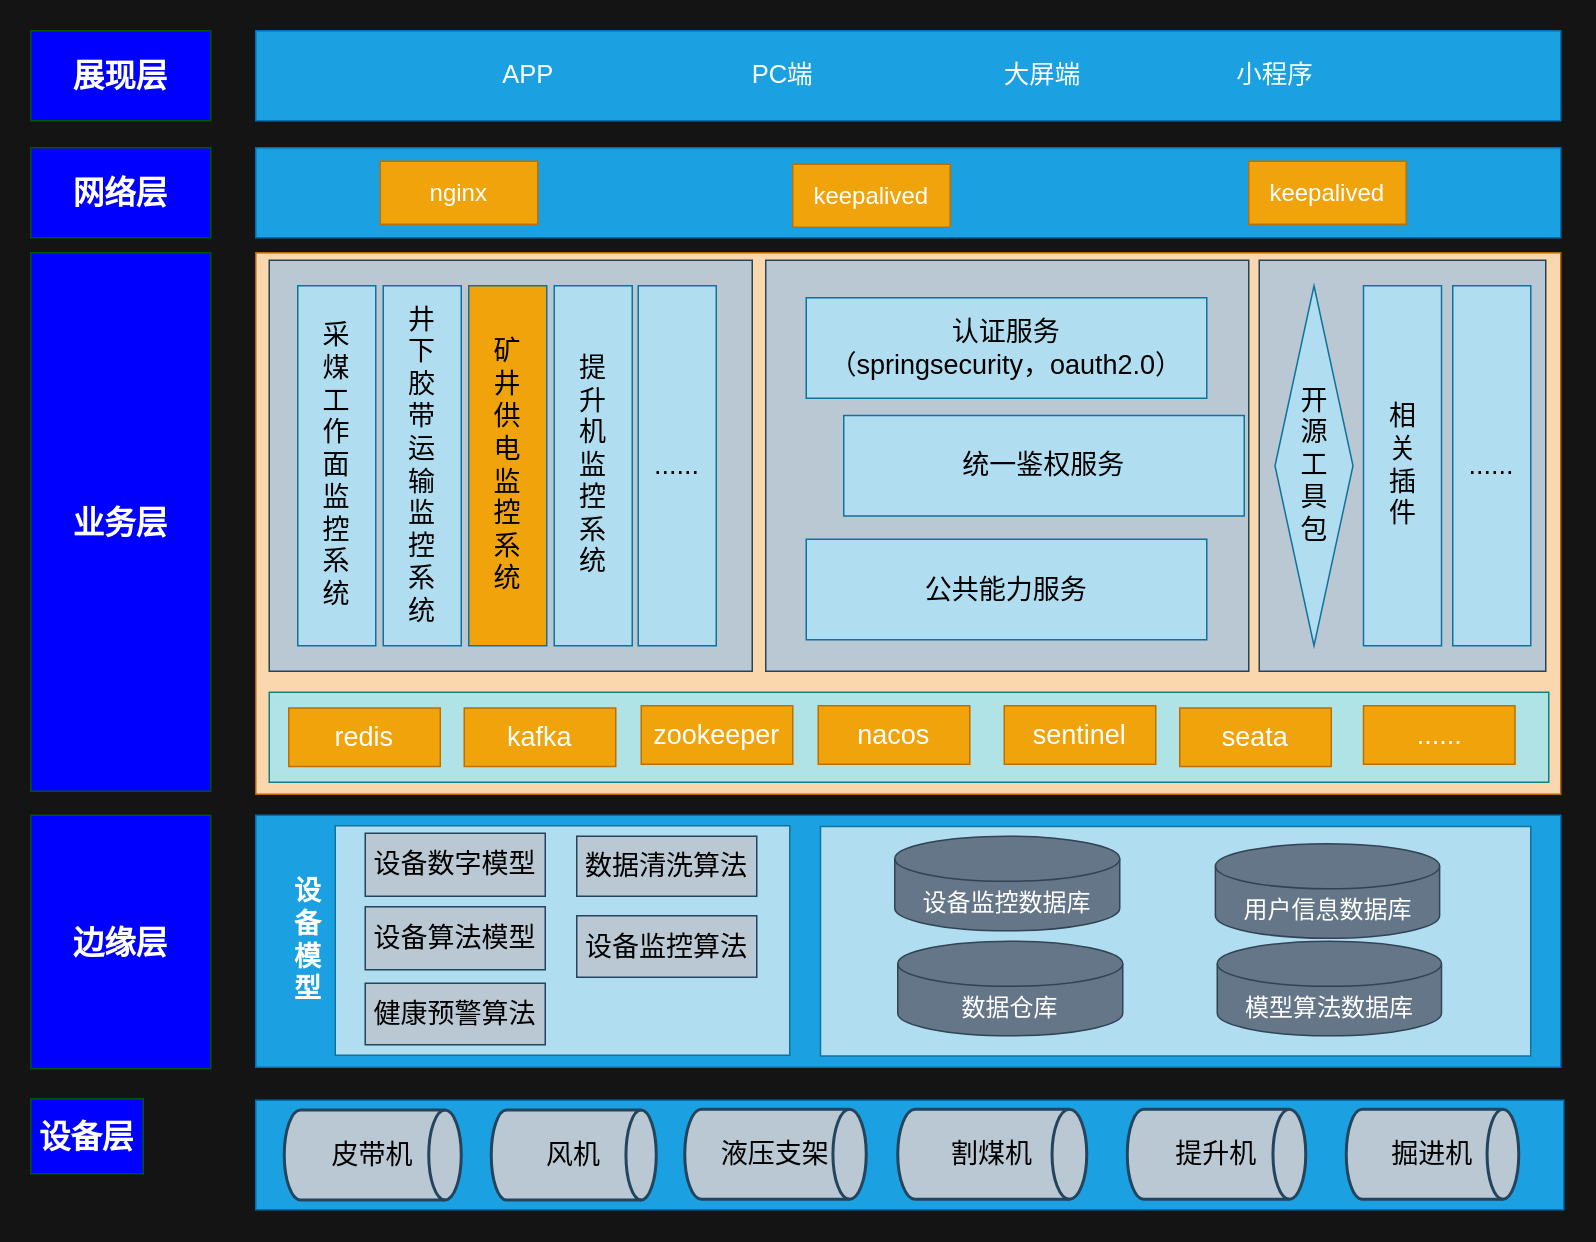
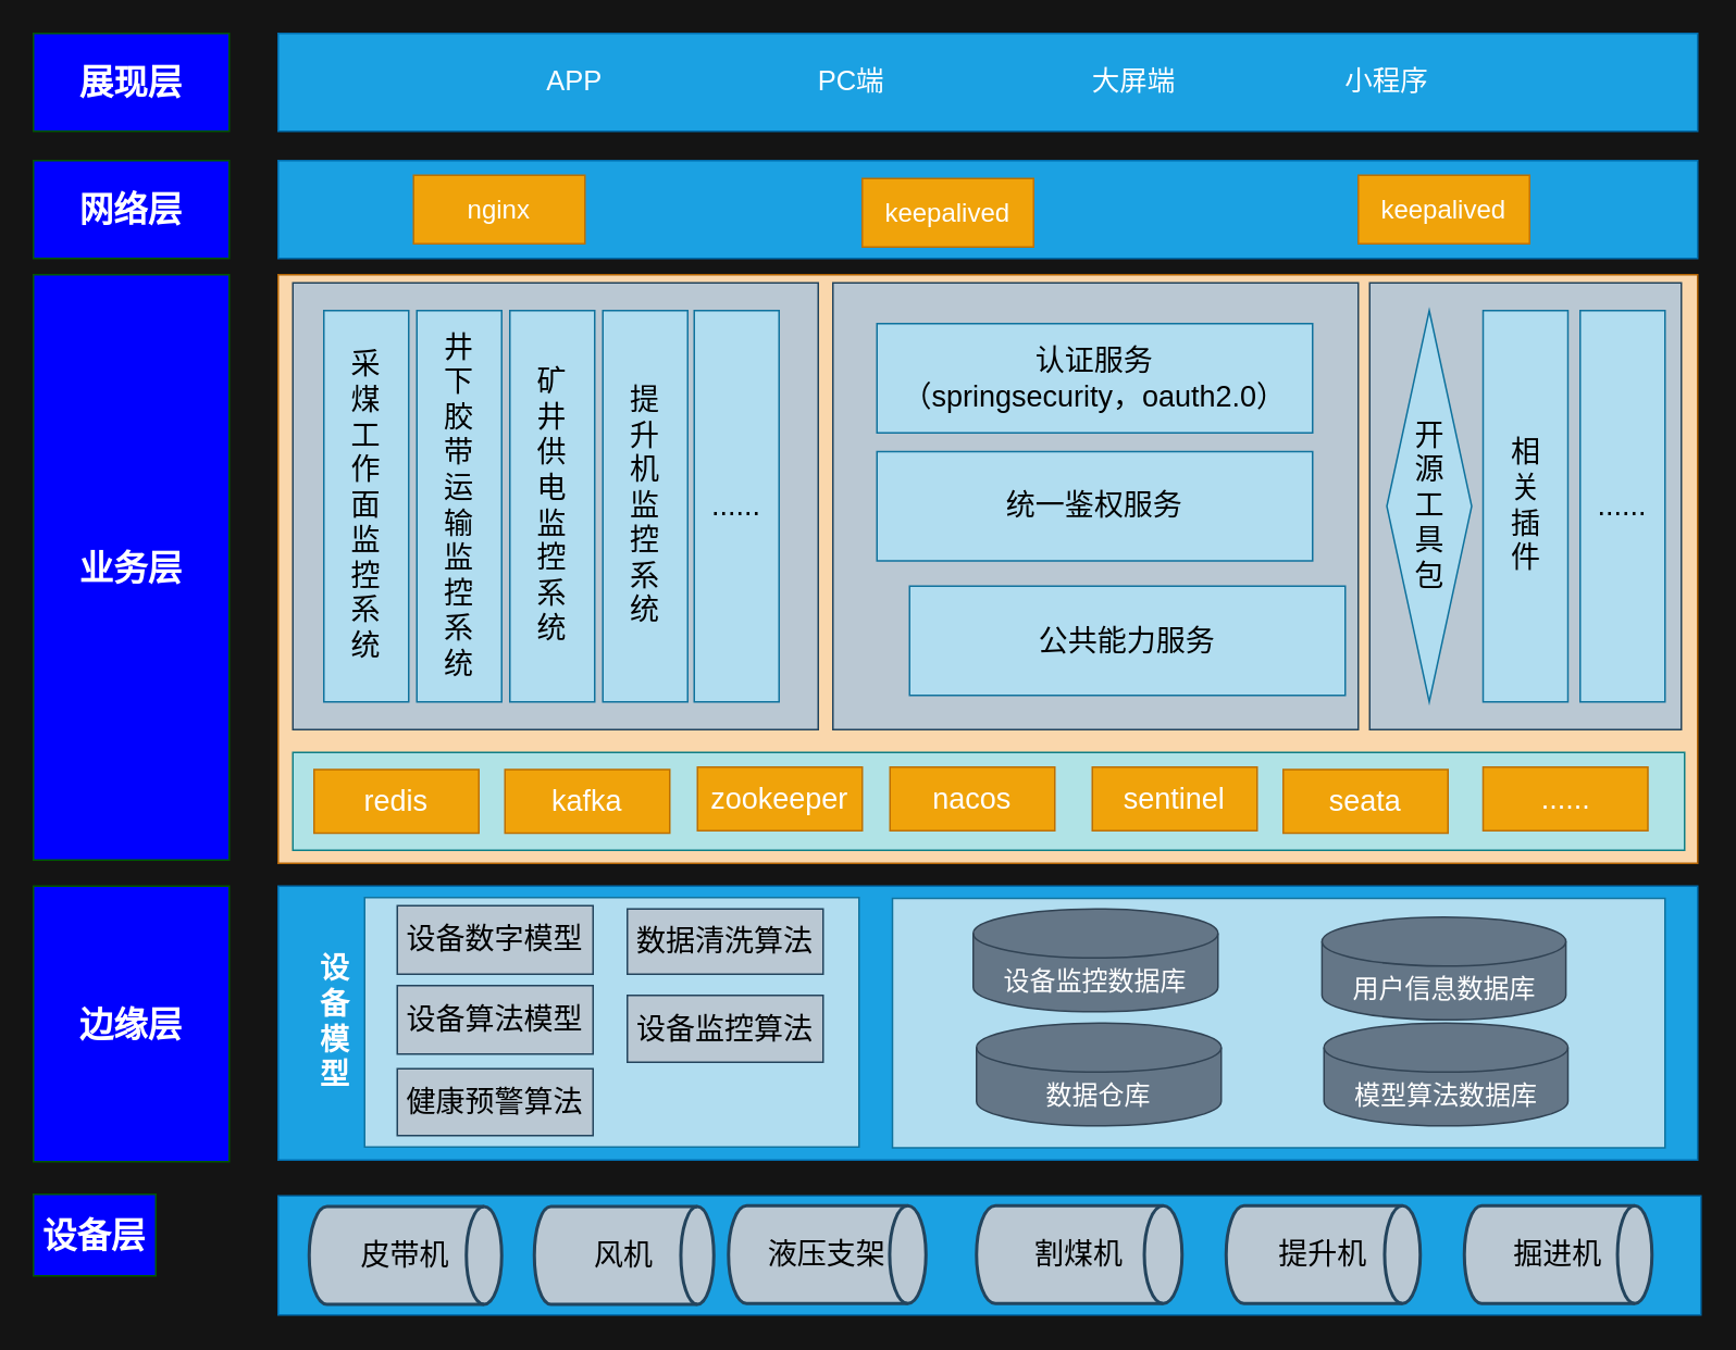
  <mxCell id="0" />
  <mxCell id="1" parent="0" />
  <mxCell id="2" value="&lt;font style=&quot;font-size: 18px&quot;&gt;&lt;b&gt;设&lt;br&gt;备&lt;br&gt;模&lt;br&gt;型&lt;/b&gt;&lt;/font&gt;" style="rounded=0;whiteSpace=wrap;html=1;fillColor=#1ba1e2;strokeColor=#006EAF;fontColor=#ffffff;spacingRight=800;" vertex="1" parent="1"><mxGeometry x="170" y="543" width="870" height="168" as="geometry" /></mxCell>
  <mxCell id="3" value="" style="rounded=0;whiteSpace=wrap;html=1;fillColor=#b1ddf0;strokeColor=#10739e;" vertex="1" parent="1"><mxGeometry x="546.5" y="550.5" width="473.5" height="153" as="geometry" /></mxCell>
  <mxCell id="4" value="" style="rounded=0;whiteSpace=wrap;html=1;fillColor=#b1ddf0;strokeColor=#10739e;" vertex="1" parent="1"><mxGeometry x="223" y="550" width="303" height="153" as="geometry" /></mxCell>
  <mxCell id="5" value="" style="rounded=0;whiteSpace=wrap;html=1;fillColor=#fad7ac;strokeColor=#b46504;" vertex="1" parent="1"><mxGeometry x="170" y="168" width="870" height="361" as="geometry" /></mxCell>
  <mxCell id="6" value="" style="rounded=0;whiteSpace=wrap;html=1;fillColor=#bac8d3;strokeColor=#23445d;" vertex="1" parent="1"><mxGeometry x="179" y="173" width="322" height="274" as="geometry" /></mxCell>
  <mxCell id="7" value="&lt;span style=&quot;font-size: 17px&quot;&gt;APP&amp;nbsp; &amp;nbsp; &amp;nbsp; &amp;nbsp; &amp;nbsp; &amp;nbsp; &amp;nbsp; &amp;nbsp; &amp;nbsp; &amp;nbsp; &amp;nbsp; &amp;nbsp; &amp;nbsp; &amp;nbsp; PC端&amp;nbsp; &amp;nbsp; &amp;nbsp; &amp;nbsp; &amp;nbsp; &amp;nbsp; &amp;nbsp; &amp;nbsp; &amp;nbsp; &amp;nbsp; &amp;nbsp; &amp;nbsp; &amp;nbsp; &amp;nbsp;大屏端&amp;nbsp; &amp;nbsp; &amp;nbsp; &amp;nbsp; &amp;nbsp; &amp;nbsp; &amp;nbsp; &amp;nbsp; &amp;nbsp; &amp;nbsp; &amp;nbsp; 小程序&lt;/span&gt;" style="rounded=0;whiteSpace=wrap;html=1;fillColor=#1ba1e2;strokeColor=#006EAF;fontColor=#ffffff;" vertex="1" parent="1"><mxGeometry x="170" y="20" width="870" height="60" as="geometry" /></mxCell>
  <mxCell id="8" value="&lt;font style=&quot;font-size: 21px&quot;&gt;&lt;b&gt;展现层&lt;/b&gt;&lt;/font&gt;" style="rounded=0;whiteSpace=wrap;html=1;strokeColor=#005700;fontColor=#ffffff;fillColor=#0000FF;" vertex="1" parent="1"><mxGeometry x="20" y="20" width="120" height="60" as="geometry" /></mxCell>
  <mxCell id="9" value="" style="rounded=0;whiteSpace=wrap;html=1;fillColor=#1ba1e2;strokeColor=#006EAF;fontColor=#ffffff;" vertex="1" parent="1"><mxGeometry x="170" y="98" width="870" height="60" as="geometry" /></mxCell>
  <mxCell id="10" value="&lt;font style=&quot;font-size: 16px&quot;&gt;nginx&lt;/font&gt;" style="rounded=0;whiteSpace=wrap;html=1;fillColor=#f0a30a;strokeColor=#BD7000;fontColor=#ffffff;" vertex="1" parent="1"><mxGeometry x="253" y="107" width="105" height="42" as="geometry" /></mxCell>
  <mxCell id="11" value="&lt;font style=&quot;font-size: 16px&quot;&gt;keepalived&lt;/font&gt;" style="rounded=0;whiteSpace=wrap;html=1;fillColor=#f0a30a;strokeColor=#BD7000;fontColor=#ffffff;" vertex="1" parent="1"><mxGeometry x="528" y="109" width="105" height="42" as="geometry" /></mxCell>
  <mxCell id="12" value="&lt;font style=&quot;font-size: 16px&quot;&gt;keepalived&lt;/font&gt;" style="rounded=0;whiteSpace=wrap;html=1;fillColor=#f0a30a;strokeColor=#BD7000;fontColor=#ffffff;" vertex="1" parent="1"><mxGeometry x="832" y="107" width="105" height="42" as="geometry" /></mxCell>
  <mxCell id="13" value="&lt;span style=&quot;font-size: 21px&quot;&gt;&lt;b&gt;网络层&lt;/b&gt;&lt;/span&gt;" style="rounded=0;whiteSpace=wrap;html=1;strokeColor=#005700;fontColor=#ffffff;fillColor=#0000FF;" vertex="1" parent="1"><mxGeometry x="20" y="98" width="120" height="60" as="geometry" /></mxCell>
  <mxCell id="14" value="&lt;font style=&quot;font-size: 18px&quot;&gt;采&lt;br&gt;煤&lt;br&gt;工&lt;br&gt;作&lt;br&gt;面&lt;br&gt;监&lt;br&gt;控&lt;br&gt;系&lt;br&gt;统&lt;/font&gt;" style="rounded=0;whiteSpace=wrap;html=1;fillColor=#b1ddf0;strokeColor=#10739e;" vertex="1" parent="1"><mxGeometry x="198" y="190" width="52" height="240" as="geometry" /></mxCell>
  <mxCell id="15" value="&lt;font style=&quot;font-size: 18px&quot;&gt;井&lt;br&gt;下&lt;br&gt;胶&lt;br&gt;带&lt;br&gt;运&lt;br&gt;输&lt;br&gt;监&lt;br&gt;控&lt;br&gt;系&lt;br&gt;统&lt;/font&gt;" style="rounded=0;whiteSpace=wrap;html=1;fillColor=#b1ddf0;strokeColor=#10739e;" vertex="1" parent="1"><mxGeometry x="255" y="190" width="52" height="240" as="geometry" /></mxCell>
- <mxCell id="16" value="&lt;span style=&quot;font-size: 18px&quot;&gt;矿&lt;br&gt;井&lt;br&gt;供&lt;br&gt;电&lt;br&gt;监&lt;br&gt;控&lt;br&gt;系&lt;br&gt;统&lt;/span&gt;" style="rounded=0;whiteSpace=wrap;html=1;fillColor=#f0a30a;strokeColor=#10739e;" vertex="1" parent="1"><mxGeometry x="312" y="190" width="52" height="240" as="geometry" /></mxCell>
+ <mxCell id="16" value="&lt;span style=&quot;font-size: 18px&quot;&gt;矿&lt;br&gt;井&lt;br&gt;供&lt;br&gt;电&lt;br&gt;监&lt;br&gt;控&lt;br&gt;系&lt;br&gt;统&lt;/span&gt;" style="rounded=0;whiteSpace=wrap;html=1;fillColor=#b1ddf0;strokeColor=#10739e;" vertex="1" parent="1"><mxGeometry x="312" y="190" width="52" height="240" as="geometry" /></mxCell>
  <mxCell id="17" value="&lt;span style=&quot;font-size: 18px&quot;&gt;提&lt;br&gt;升&lt;br&gt;机&lt;br&gt;监&lt;br&gt;控&lt;br&gt;系&lt;br&gt;统&lt;/span&gt;" style="rounded=0;whiteSpace=wrap;html=1;fillColor=#b1ddf0;strokeColor=#10739e;" vertex="1" parent="1"><mxGeometry x="369" y="190" width="52" height="240" as="geometry" /></mxCell>
  <mxCell id="18" value="&lt;span style=&quot;font-size: 18px&quot;&gt;......&lt;/span&gt;" style="rounded=0;whiteSpace=wrap;html=1;fillColor=#b1ddf0;strokeColor=#10739e;" vertex="1" parent="1"><mxGeometry x="425" y="190" width="52" height="240" as="geometry" /></mxCell>
  <mxCell id="19" value="" style="rounded=0;whiteSpace=wrap;html=1;fillColor=#bac8d3;strokeColor=#23445d;" vertex="1" parent="1"><mxGeometry x="510" y="173" width="322" height="274" as="geometry" /></mxCell>
  <mxCell id="20" value="&lt;font style=&quot;font-size: 18px&quot;&gt;认证服务&lt;br&gt;（springsecurity，oauth2.0）&lt;/font&gt;" style="rounded=0;whiteSpace=wrap;html=1;fillColor=#b1ddf0;strokeColor=#10739e;" vertex="1" parent="1"><mxGeometry x="537" y="198" width="267" height="67" as="geometry" /></mxCell>
- <mxCell id="21" value="&lt;span style=&quot;font-size: 18px&quot;&gt;统一鉴权服务&lt;/span&gt;" style="rounded=0;whiteSpace=wrap;html=1;fillColor=#b1ddf0;strokeColor=#10739e;" vertex="1" parent="1"><mxGeometry x="562" y="276.5" width="267" height="67" as="geometry" /></mxCell>
- <mxCell id="22" value="&lt;span style=&quot;font-size: 18px&quot;&gt;公共能力服务&lt;/span&gt;" style="rounded=0;whiteSpace=wrap;html=1;fillColor=#b1ddf0;strokeColor=#10739e;" vertex="1" parent="1"><mxGeometry x="537" y="359" width="267" height="67" as="geometry" /></mxCell>
+ <mxCell id="21" value="&lt;span style=&quot;font-size: 18px&quot;&gt;统一鉴权服务&lt;/span&gt;" style="rounded=0;whiteSpace=wrap;html=1;fillColor=#b1ddf0;strokeColor=#10739e;" vertex="1" parent="1"><mxGeometry x="537" y="276.5" width="267" height="67" as="geometry" /></mxCell>
+ <mxCell id="22" value="&lt;span style=&quot;font-size: 18px&quot;&gt;公共能力服务&lt;/span&gt;" style="rounded=0;whiteSpace=wrap;html=1;fillColor=#b1ddf0;strokeColor=#10739e;" vertex="1" parent="1"><mxGeometry x="557" y="359" width="267" height="67" as="geometry" /></mxCell>
  <mxCell id="23" value="" style="rounded=0;whiteSpace=wrap;html=1;fillColor=#bac8d3;strokeColor=#23445d;" vertex="1" parent="1"><mxGeometry x="839" y="173" width="191" height="274" as="geometry" /></mxCell>
  <mxCell id="24" value="&lt;span style=&quot;font-size: 18px&quot;&gt;开&lt;br&gt;源&lt;br&gt;工&lt;br&gt;具&lt;br&gt;包&lt;/span&gt;" style="rhombus;whiteSpace=wrap;html=1;fillColor=#b1ddf0;strokeColor=#10739e;" vertex="1" parent="1"><mxGeometry x="849.5" y="190" width="52" height="240" as="geometry" /></mxCell>
  <mxCell id="25" value="&lt;span style=&quot;font-size: 18px&quot;&gt;相&lt;br&gt;关&lt;br&gt;插&lt;br&gt;件&lt;/span&gt;" style="rounded=0;whiteSpace=wrap;html=1;fillColor=#b1ddf0;strokeColor=#10739e;" vertex="1" parent="1"><mxGeometry x="908.5" y="190" width="52" height="240" as="geometry" /></mxCell>
  <mxCell id="26" value="&lt;span style=&quot;font-size: 18px&quot;&gt;......&lt;/span&gt;" style="rounded=0;whiteSpace=wrap;html=1;fillColor=#b1ddf0;strokeColor=#10739e;" vertex="1" parent="1"><mxGeometry x="968" y="190" width="52" height="240" as="geometry" /></mxCell>
  <mxCell id="27" value="&lt;span style=&quot;font-size: 21px&quot;&gt;&lt;b&gt;业务层&lt;/b&gt;&lt;/span&gt;" style="rounded=0;whiteSpace=wrap;html=1;strokeColor=#005700;fontColor=#ffffff;fillColor=#0000FF;" vertex="1" parent="1"><mxGeometry x="20" y="168" width="120" height="359" as="geometry" /></mxCell>
  <mxCell id="28" value="" style="rounded=0;whiteSpace=wrap;html=1;fillColor=#b0e3e6;strokeColor=#0e8088;" vertex="1" parent="1"><mxGeometry x="179" y="461" width="853" height="60" as="geometry" /></mxCell>
  <mxCell id="29" value="&lt;font style=&quot;font-size: 18px&quot;&gt;redis&lt;/font&gt;" style="rounded=0;whiteSpace=wrap;html=1;fillColor=#f0a30a;strokeColor=#BD7000;fontColor=#ffffff;" vertex="1" parent="1"><mxGeometry x="192" y="471.5" width="101" height="39" as="geometry" /></mxCell>
  <mxCell id="30" value="&lt;font style=&quot;font-size: 18px&quot;&gt;kafka&lt;/font&gt;" style="rounded=0;whiteSpace=wrap;html=1;fillColor=#f0a30a;strokeColor=#BD7000;fontColor=#ffffff;" vertex="1" parent="1"><mxGeometry x="309" y="471.5" width="101" height="39" as="geometry" /></mxCell>
  <mxCell id="31" value="&lt;span style=&quot;font-size: 18px&quot;&gt;zookeeper&lt;/span&gt;" style="rounded=0;whiteSpace=wrap;html=1;fillColor=#f0a30a;strokeColor=#BD7000;fontColor=#ffffff;" vertex="1" parent="1"><mxGeometry x="427" y="470" width="101" height="39" as="geometry" /></mxCell>
  <mxCell id="32" value="&lt;span style=&quot;font-size: 18px&quot;&gt;nacos&lt;/span&gt;" style="rounded=0;whiteSpace=wrap;html=1;fillColor=#f0a30a;strokeColor=#BD7000;fontColor=#ffffff;" vertex="1" parent="1"><mxGeometry x="545" y="470" width="101" height="39" as="geometry" /></mxCell>
  <mxCell id="33" value="&lt;span style=&quot;font-size: 18px&quot;&gt;sentinel&lt;/span&gt;" style="rounded=0;whiteSpace=wrap;html=1;fillColor=#f0a30a;strokeColor=#BD7000;fontColor=#ffffff;" vertex="1" parent="1"><mxGeometry x="669" y="470" width="101" height="39" as="geometry" /></mxCell>
  <mxCell id="34" value="&lt;span style=&quot;font-size: 18px&quot;&gt;seata&lt;/span&gt;" style="rounded=0;whiteSpace=wrap;html=1;fillColor=#f0a30a;strokeColor=#BD7000;fontColor=#ffffff;" vertex="1" parent="1"><mxGeometry x="786" y="471.5" width="101" height="39" as="geometry" /></mxCell>
  <mxCell id="35" value="&lt;span style=&quot;font-size: 18px&quot;&gt;......&lt;/span&gt;" style="rounded=0;whiteSpace=wrap;html=1;fillColor=#f0a30a;strokeColor=#BD7000;fontColor=#ffffff;" vertex="1" parent="1"><mxGeometry x="908.5" y="470" width="101" height="39" as="geometry" /></mxCell>
  <mxCell id="36" value="&lt;font style=&quot;font-size: 18px&quot;&gt;设备数字模型&lt;/font&gt;" style="rounded=0;whiteSpace=wrap;html=1;fillColor=#bac8d3;strokeColor=#23445d;" vertex="1" parent="1"><mxGeometry x="243" y="555" width="120" height="42" as="geometry" /></mxCell>
  <mxCell id="37" value="&lt;font style=&quot;font-size: 18px&quot;&gt;设备算法模型&lt;/font&gt;" style="rounded=0;whiteSpace=wrap;html=1;fillColor=#bac8d3;strokeColor=#23445d;" vertex="1" parent="1"><mxGeometry x="243" y="604" width="120" height="42" as="geometry" /></mxCell>
  <mxCell id="38" value="&lt;span style=&quot;font-size: 18px&quot;&gt;数据清洗算法&lt;/span&gt;" style="rounded=0;whiteSpace=wrap;html=1;fillColor=#bac8d3;strokeColor=#23445d;" vertex="1" parent="1"><mxGeometry x="384" y="557" width="120" height="40" as="geometry" /></mxCell>
  <mxCell id="39" value="&lt;span style=&quot;font-size: 18px&quot;&gt;健康预警算法&lt;/span&gt;" style="rounded=0;whiteSpace=wrap;html=1;fillColor=#bac8d3;strokeColor=#23445d;" vertex="1" parent="1"><mxGeometry x="243" y="655" width="120" height="41" as="geometry" /></mxCell>
  <mxCell id="40" value="&lt;span style=&quot;font-size: 18px&quot;&gt;设备监控算法&lt;/span&gt;" style="rounded=0;whiteSpace=wrap;html=1;fillColor=#bac8d3;strokeColor=#23445d;" vertex="1" parent="1"><mxGeometry x="384" y="610" width="120" height="41" as="geometry" /></mxCell>
  <mxCell id="41" value="&lt;span style=&quot;font-size: 21px&quot;&gt;&lt;b&gt;边缘层&lt;/b&gt;&lt;/span&gt;" style="rounded=0;whiteSpace=wrap;html=1;strokeColor=#005700;fontColor=#ffffff;fillColor=#0000FF;" vertex="1" parent="1"><mxGeometry x="20" y="543" width="120" height="169" as="geometry" /></mxCell>
  <mxCell id="42" value="" style="rounded=0;whiteSpace=wrap;html=1;fillColor=#1ba1e2;strokeColor=#006EAF;fontColor=#ffffff;" vertex="1" parent="1"><mxGeometry x="170" y="733" width="872" height="73" as="geometry" /></mxCell>
  <mxCell id="43" value="&lt;font style=&quot;font-size: 16px&quot;&gt;设备监控数据库&lt;/font&gt;" style="shape=cylinder3;whiteSpace=wrap;html=1;boundedLbl=1;backgroundOutline=1;size=15;fillColor=#647687;strokeColor=#314354;fontColor=#ffffff;" vertex="1" parent="1"><mxGeometry x="596" y="557" width="150" height="63" as="geometry" /></mxCell>
  <mxCell id="44" value="&lt;font style=&quot;font-size: 16px&quot;&gt;模型算法数据库&lt;/font&gt;" style="shape=cylinder3;whiteSpace=wrap;html=1;boundedLbl=1;backgroundOutline=1;size=15;fillColor=#647687;strokeColor=#314354;fontColor=#ffffff;" vertex="1" parent="1"><mxGeometry x="811" y="627" width="149.5" height="63" as="geometry" /></mxCell>
  <mxCell id="45" value="&lt;font style=&quot;font-size: 16px&quot;&gt;用户信息数据库&lt;/font&gt;" style="shape=cylinder3;whiteSpace=wrap;html=1;boundedLbl=1;backgroundOutline=1;size=15;fillColor=#647687;strokeColor=#314354;fontColor=#ffffff;" vertex="1" parent="1"><mxGeometry x="809.75" y="562" width="149.5" height="63" as="geometry" /></mxCell>
  <mxCell id="46" value="&lt;font style=&quot;font-size: 16px&quot;&gt;数据仓库&lt;/font&gt;" style="shape=cylinder3;whiteSpace=wrap;html=1;boundedLbl=1;backgroundOutline=1;size=15;fillColor=#647687;strokeColor=#314354;fontColor=#ffffff;" vertex="1" parent="1"><mxGeometry x="598" y="627" width="150" height="63" as="geometry" /></mxCell>
  <mxCell id="47" value="&lt;span style=&quot;font-size: 21px&quot;&gt;&lt;b&gt;设备层&lt;/b&gt;&lt;/span&gt;" style="rounded=0;whiteSpace=wrap;html=1;strokeColor=#005700;fontColor=#ffffff;fillColor=#0000FF;" vertex="1" parent="1"><mxGeometry x="20" y="732" width="75" height="50" as="geometry" /></mxCell>
  <mxCell id="48" value="&lt;font style=&quot;font-size: 18px&quot;&gt;皮带机&lt;/font&gt;" style="strokeWidth=2;html=1;shape=mxgraph.flowchart.direct_data;whiteSpace=wrap;fillColor=#bac8d3;strokeColor=#23445d;" vertex="1" parent="1"><mxGeometry x="189" y="739.5" width="118" height="60" as="geometry" /></mxCell>
  <mxCell id="49" value="&lt;font style=&quot;font-size: 18px&quot;&gt;风机&lt;/font&gt;" style="strokeWidth=2;html=1;shape=mxgraph.flowchart.direct_data;whiteSpace=wrap;fillColor=#bac8d3;strokeColor=#23445d;" vertex="1" parent="1"><mxGeometry x="327" y="739.5" width="110" height="60" as="geometry" /></mxCell>
- <mxCell id="50" value="&lt;span style=&quot;font-size: 18px&quot;&gt;液压支架&lt;/span&gt;" style="strokeWidth=2;html=1;shape=mxgraph.flowchart.direct_data;whiteSpace=wrap;fillColor=#bac8d3;strokeColor=#23445d;" vertex="1" parent="1"><mxGeometry x="456" y="739" width="121" height="60" as="geometry" /></mxCell>
+ <mxCell id="50" value="&lt;span style=&quot;font-size: 18px&quot;&gt;液压支架&lt;/span&gt;" style="strokeWidth=2;html=1;shape=mxgraph.flowchart.direct_data;whiteSpace=wrap;fillColor=#bac8d3;strokeColor=#23445d;" vertex="1" parent="1"><mxGeometry x="446" y="739" width="121" height="60" as="geometry" /></mxCell>
  <mxCell id="51" value="&lt;font style=&quot;font-size: 18px&quot;&gt;割煤机&lt;/font&gt;" style="strokeWidth=2;html=1;shape=mxgraph.flowchart.direct_data;whiteSpace=wrap;fillColor=#bac8d3;strokeColor=#23445d;" vertex="1" parent="1"><mxGeometry x="598" y="739" width="126" height="60" as="geometry" /></mxCell>
  <mxCell id="52" value="&lt;font style=&quot;font-size: 18px&quot;&gt;提升机&lt;/font&gt;" style="strokeWidth=2;html=1;shape=mxgraph.flowchart.direct_data;whiteSpace=wrap;fillColor=#bac8d3;strokeColor=#23445d;" vertex="1" parent="1"><mxGeometry x="751" y="739" width="119" height="60" as="geometry" /></mxCell>
  <mxCell id="53" value="&lt;font style=&quot;font-size: 18px&quot;&gt;掘进机&lt;/font&gt;" style="strokeWidth=2;html=1;shape=mxgraph.flowchart.direct_data;whiteSpace=wrap;fillColor=#bac8d3;strokeColor=#23445d;" vertex="1" parent="1"><mxGeometry x="897" y="739" width="115" height="60" as="geometry" /></mxCell>
